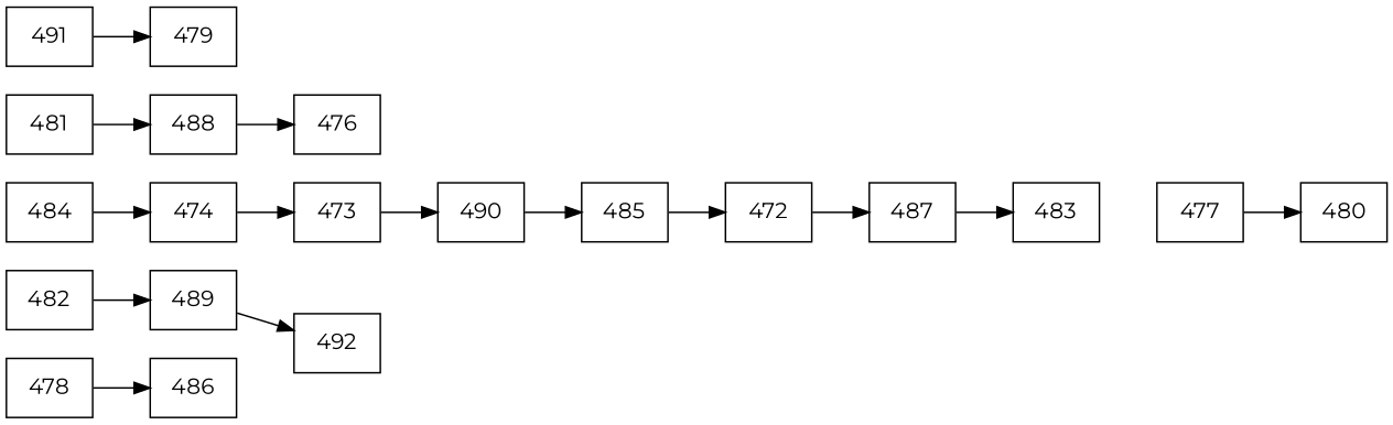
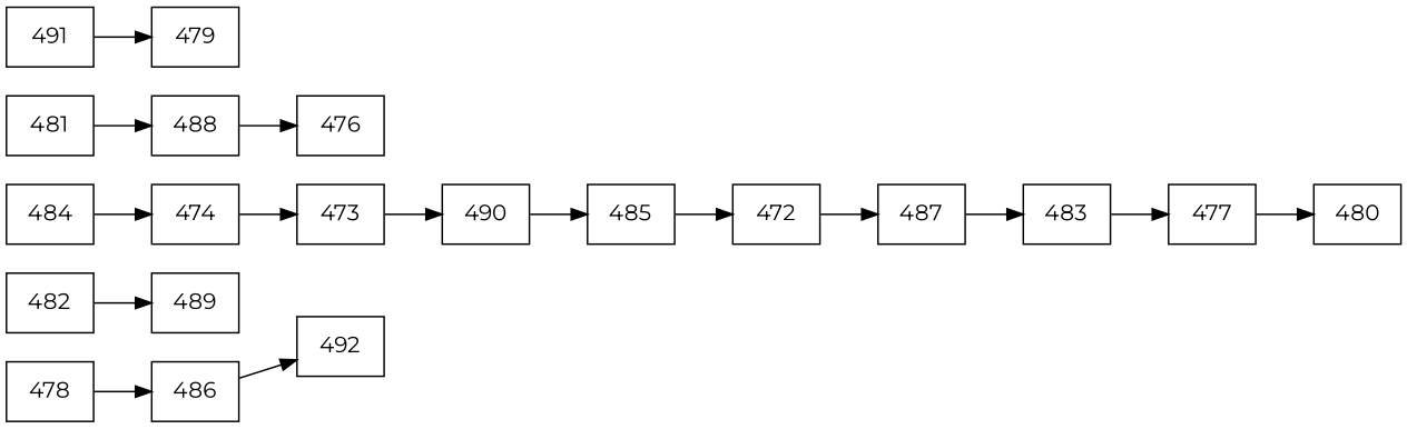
  digraph {
    fontname=Montserrat
    rankdir=LR
    node [fontname=Montserrat shape=record]
    edge [fontname=Montserrat]
    n1 [label="{482}"]
    n2 [label="{489}"]
    n3 [label="{478}"]
    n4 [label="{486}"]
    n5 [label="{492}"]
    n6 [label="{484}"]
    n7 [label="{474}"]
    n8 [label="{473}"]
    n9 [label="{490}"]
    n10 [label="{485}"]
    n11 [label="{472}"]
    n12 [label="{487}"]
    n13 [label="{483}"]
    n14 [label="{477}"]
    n15 [label="{480}"]
    n16 [label="{481}"]
    n17 [label="{488}"]
    n18 [label="{476}"]
    n19 [label="{491}"]
    n20 [label="{479}"]
    n1 -> n2
    n3 -> n4
-   n2 -> n5
+   n4 -> n5
    n6 -> n7
    n7 -> n8
    n8 -> n9
    n9 -> n10
    n10 -> n11
    n11 -> n12
    n12 -> n13
+   n13 -> n14
    n14 -> n15
    n16 -> n17
    n17 -> n18
    n19 -> n20
  }
